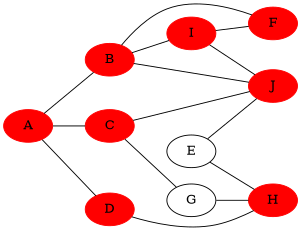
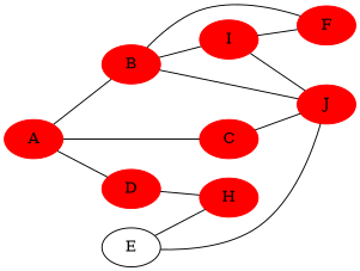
  graph {
    rankdir=LR
    node [color=red style=filled]
    A
    B
    C
    D
    F
    I
    J
-   G [color="" style=""]
    H
    E [color="" style=""]
    A -- B
    A -- C
    A -- D
    B -- F
    B -- I
    B -- J
    C -- J
-   C -- G
    D -- H
    I -- F
    I -- J
-   G -- H
    E -- J
    E -- H
  }
